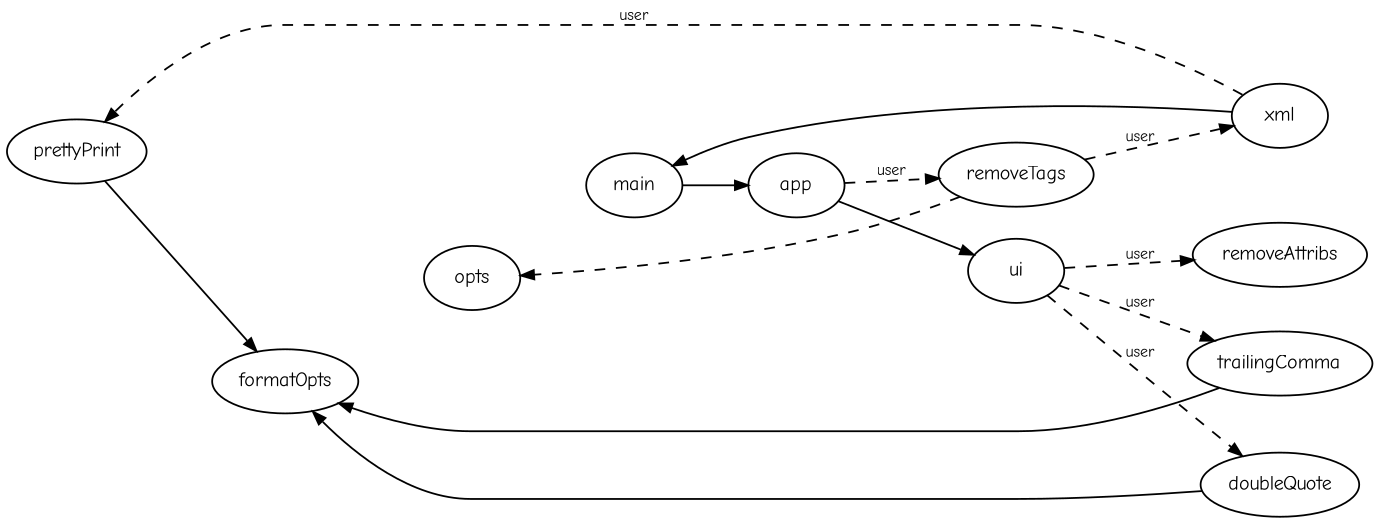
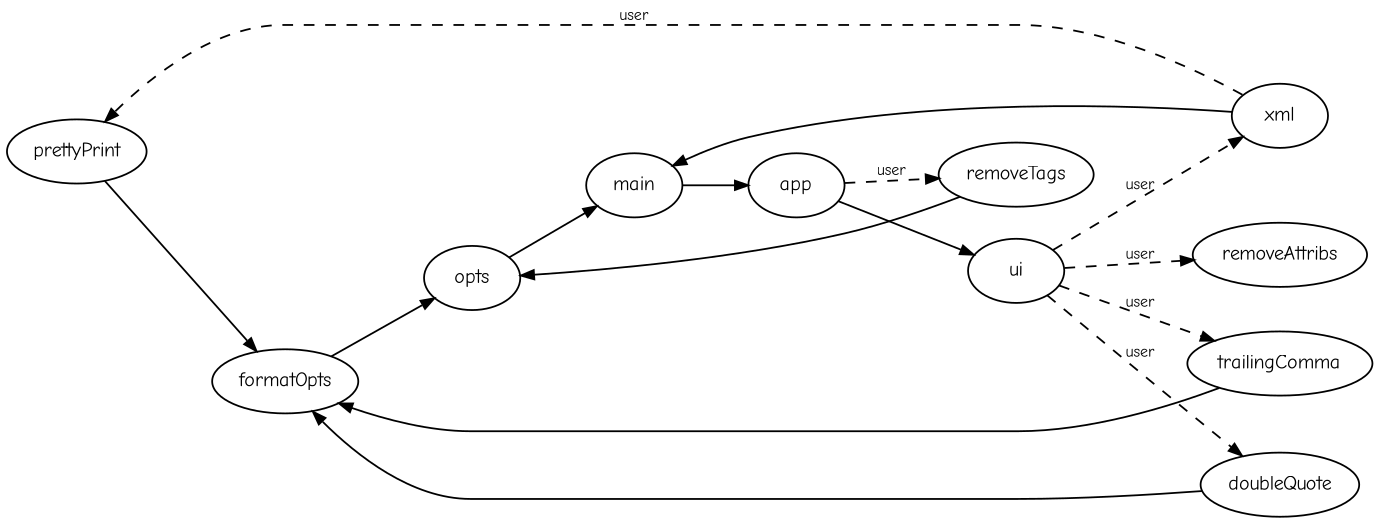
  digraph {
    fontname="Comic Neue"
    rank=same
    rankdir=LR
    node [fontname="Comic Neue" fontsize=11]
    edge [arrowsize=0.75 fontname="Comic Neue" fontsize=9]
    prettyPrint
    formatOpts
    opts
    doubleQuote
    trailingComma
    removeTags
    main
    xml
    app
    ui
    removeAttribs
    prettyPrint -> formatOpts
+   formatOpts -> opts
+   opts -> main
    doubleQuote -> formatOpts
    trailingComma -> formatOpts
-   removeTags -> opts [style=dashed]
+   removeTags -> opts
    main -> app
    xml -> prettyPrint [label=user style=dashed]
    xml -> main
    app -> removeTags [label=user style=dashed]
    app -> ui
    ui -> doubleQuote [label=user style=dashed]
    ui -> trailingComma [label=user style=dashed]
-   removeTags -> xml [label=user style=dashed]
+   ui -> xml [label=user style=dashed]
    ui -> removeAttribs [label=user style=dashed]
  }
